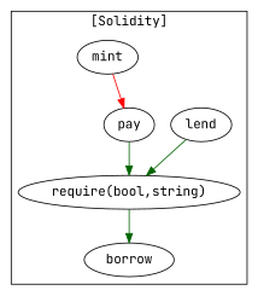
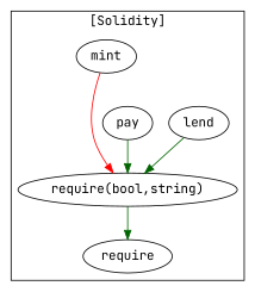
  strict digraph {
    fontname="JetBrains Mono"
    node [fontname="JetBrains Mono"]
    edge [color=darkgreen fontname="JetBrains Mono"]
    n1 [label=lend]
    "require(bool,string)"
    n3 [label=mint]
-   n4 [label=borrow]
+   n4 [label=require]
    n5 [label=pay]
    subgraph cluster_1 {
      label="[Solidity]"
      n1
      "require(bool,string)"
      n3
      n4
      n5
    }
    subgraph cluster_2 {
      label=Callback
    }
    n1 -> "require(bool,string)"
    "require(bool,string)" -> n4
-   n3 -> n5 [color=red]
+   n3 -> "require(bool,string)" [color=red]
    n5 -> "require(bool,string)"
  }
